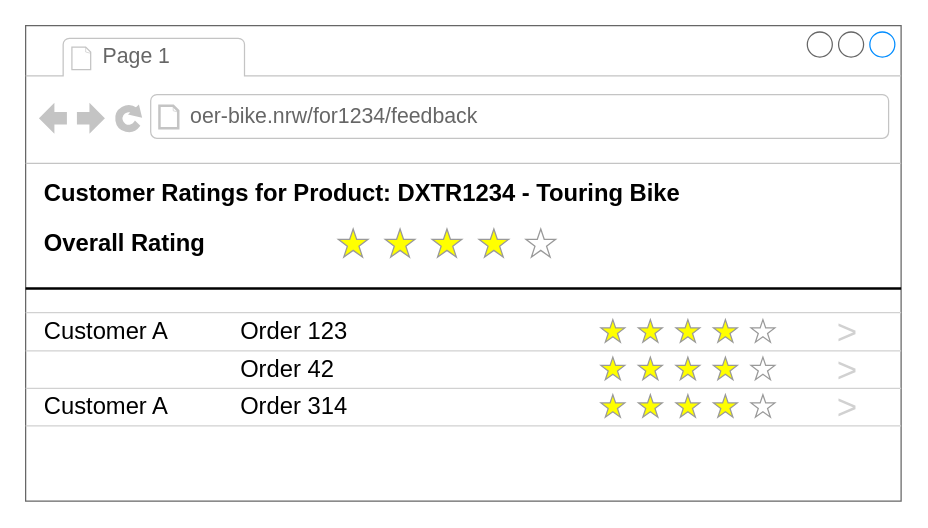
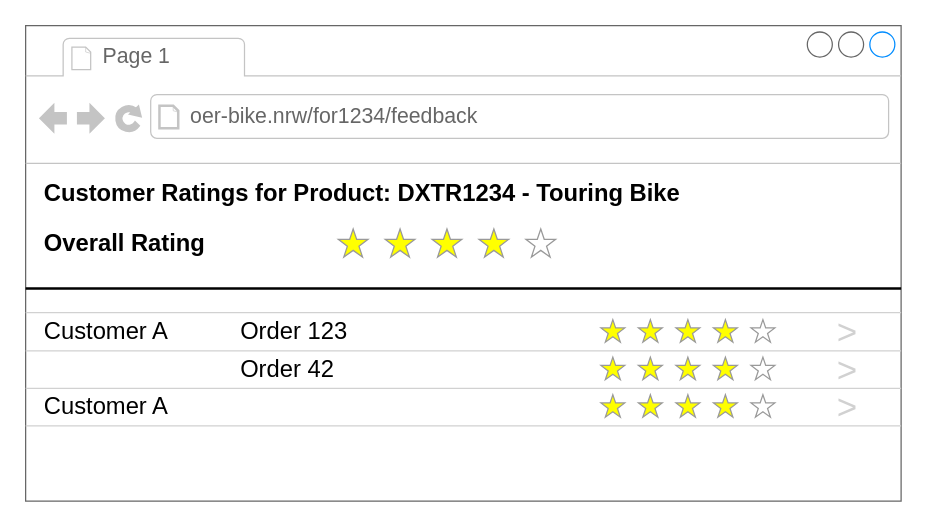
  <mxCell id="0" />
  <mxCell id="1" parent="0" />
  <mxCell id="2" value="" style="strokeWidth=1;shadow=0;dashed=0;align=center;html=1;shape=mxgraph.mockup.containers.browserWindow;rSize=0;strokeColor=#666666;strokeColor2=#008cff;strokeColor3=#c4c4c4;mainText=,;recursiveResize=0;" parent="1" vertex="1"><mxGeometry x="20" y="20" width="700" height="380" as="geometry" /></mxCell>
  <mxCell id="3" value="Page 1" style="strokeWidth=1;shadow=0;dashed=0;align=center;html=1;shape=mxgraph.mockup.containers.anchor;fontSize=17;fontColor=#666666;align=left;" parent="2" vertex="1"><mxGeometry x="60" y="12" width="110" height="26" as="geometry" /></mxCell>
  <mxCell id="4" value="oer-bike.nrw/for1234/feedback" style="strokeWidth=1;shadow=0;dashed=0;align=center;html=1;shape=mxgraph.mockup.containers.anchor;rSize=0;fontSize=17;fontColor=#666666;align=left;" parent="2" vertex="1"><mxGeometry x="130" y="60" width="250" height="26" as="geometry" /></mxCell>
  <mxCell id="5" value="" style="verticalLabelPosition=bottom;shadow=0;dashed=0;align=center;html=1;verticalAlign=top;strokeWidth=1;shape=mxgraph.mockup.misc.rating;strokeColor=#999999;fillColor=#ffff00;emptyFillColor=#ffffff;grade=4;ratingScale=5;ratingStyle=star;" parent="2" vertex="1"><mxGeometry x="250" y="162.5" width="160" height="25" as="geometry" /></mxCell>
  <mxCell id="6" value="&lt;b style=&quot;font-size: 19px;&quot;&gt;&lt;font style=&quot;font-size: 19px;&quot;&gt;Customer Ratings for Product: DXTR1234 - Touring Bike&lt;/font&gt;&lt;/b&gt;" style="text;html=1;strokeColor=none;fillColor=none;align=left;verticalAlign=middle;whiteSpace=wrap;rounded=0;fontSize=19;" parent="2" vertex="1"><mxGeometry x="13" y="120" width="537" height="30" as="geometry" /></mxCell>
  <mxCell id="7" value="Customer A" style="text;html=1;strokeColor=none;fillColor=none;align=left;verticalAlign=middle;whiteSpace=wrap;rounded=0;fontSize=19;" parent="2" vertex="1"><mxGeometry x="13" y="230" width="140" height="30" as="geometry" /></mxCell>
  <mxCell id="8" value="" style="verticalLabelPosition=bottom;shadow=0;dashed=0;align=center;html=1;verticalAlign=top;strokeWidth=1;shape=mxgraph.mockup.misc.rating;strokeColor=#999999;fillColor=#ffff00;emptyFillColor=#ffffff;grade=4;ratingScale=5;ratingStyle=star;" parent="2" vertex="1"><mxGeometry x="460" y="265" width="150" height="20" as="geometry" /></mxCell>
  <mxCell id="9" value="" style="verticalLabelPosition=bottom;shadow=0;dashed=0;align=center;html=1;verticalAlign=top;strokeWidth=1;shape=mxgraph.mockup.misc.rating;strokeColor=#999999;fillColor=#ffff00;emptyFillColor=#ffffff;grade=4;ratingScale=5;ratingStyle=star;" parent="2" vertex="1"><mxGeometry x="460" y="295" width="150" height="20" as="geometry" /></mxCell>
  <mxCell id="10" value="Customer A" style="text;html=1;strokeColor=none;fillColor=none;align=left;verticalAlign=middle;whiteSpace=wrap;rounded=0;fontSize=19;" parent="2" vertex="1"><mxGeometry x="13" y="290" width="140" height="30" as="geometry" /></mxCell>
  <mxCell id="11" value="&lt;b style=&quot;font-size: 19px;&quot;&gt;&lt;font style=&quot;font-size: 19px;&quot;&gt;Overall Rating&lt;/font&gt;&lt;/b&gt;" style="text;html=1;strokeColor=none;fillColor=none;align=left;verticalAlign=middle;whiteSpace=wrap;rounded=0;fontSize=19;" parent="2" vertex="1"><mxGeometry x="13" y="160" width="217" height="30" as="geometry" /></mxCell>
  <mxCell id="12" value="" style="verticalLabelPosition=bottom;shadow=0;dashed=0;align=center;html=1;verticalAlign=top;strokeWidth=1;shape=mxgraph.mockup.misc.rating;strokeColor=#999999;fillColor=#ffff00;emptyFillColor=#ffffff;grade=4;ratingScale=5;ratingStyle=star;" parent="2" vertex="1"><mxGeometry x="460" y="235" width="150" height="20" as="geometry" /></mxCell>
  <mxCell id="13" value="Order 123" style="text;html=1;strokeColor=none;fillColor=none;align=left;verticalAlign=middle;whiteSpace=wrap;rounded=0;fontSize=19;" parent="2" vertex="1"><mxGeometry x="170" y="230" width="140" height="30" as="geometry" /></mxCell>
  <mxCell id="14" value="Order 42" style="text;html=1;strokeColor=none;fillColor=none;align=left;verticalAlign=middle;whiteSpace=wrap;rounded=0;fontSize=19;" parent="2" vertex="1"><mxGeometry x="170" y="260" width="140" height="30" as="geometry" /></mxCell>
- <mxCell id="15" value="Order 314" style="text;html=1;strokeColor=none;fillColor=none;align=left;verticalAlign=middle;whiteSpace=wrap;rounded=0;fontSize=19;" parent="2" vertex="1"><mxGeometry x="170" y="290" width="140" height="30" as="geometry" /></mxCell>
  <mxCell id="16" value="" style="endArrow=none;html=1;rounded=0;fontSize=19;strokeWidth=2;" parent="2" edge="1"><mxGeometry width="50" height="50" relative="1" as="geometry"><mxPoint y="210" as="sourcePoint" /><mxPoint x="700" y="210" as="targetPoint" /></mxGeometry></mxCell>
  <mxCell id="17" value="" style="endArrow=none;html=1;rounded=0;fontSize=19;strokeWidth=1;strokeColor=#D1D1D1;" parent="2" edge="1"><mxGeometry width="50" height="50" relative="1" as="geometry"><mxPoint y="260" as="sourcePoint" /><mxPoint x="700.0" y="260" as="targetPoint" /></mxGeometry></mxCell>
  <mxCell id="18" value="" style="endArrow=none;html=1;rounded=0;fontSize=19;strokeWidth=1;strokeColor=#D1D1D1;" parent="2" edge="1"><mxGeometry width="50" height="50" relative="1" as="geometry"><mxPoint y="290" as="sourcePoint" /><mxPoint x="700.0" y="290" as="targetPoint" /></mxGeometry></mxCell>
  <mxCell id="19" value="" style="endArrow=none;html=1;rounded=0;fontSize=19;strokeWidth=1;strokeColor=#D1D1D1;" parent="2" edge="1"><mxGeometry width="50" height="50" relative="1" as="geometry"><mxPoint y="320" as="sourcePoint" /><mxPoint x="700.0" y="320" as="targetPoint" /></mxGeometry></mxCell>
  <mxCell id="20" value="" style="endArrow=none;html=1;rounded=0;fontSize=19;strokeWidth=1;strokeColor=#D1D1D1;" parent="2" edge="1"><mxGeometry width="50" height="50" relative="1" as="geometry"><mxPoint y="229.31" as="sourcePoint" /><mxPoint x="700.0" y="229.31" as="targetPoint" /></mxGeometry></mxCell>
  <mxCell id="21" value="&amp;gt;" style="text;html=1;strokeColor=none;fillColor=none;align=left;verticalAlign=middle;whiteSpace=wrap;rounded=0;fontSize=28;strokeWidth=8;fontColor=#D1D1D1;" parent="2" vertex="1"><mxGeometry x="647" y="230" width="20" height="30" as="geometry" /></mxCell>
  <mxCell id="22" value="&amp;gt;" style="text;html=1;strokeColor=none;fillColor=none;align=left;verticalAlign=middle;whiteSpace=wrap;rounded=0;fontSize=28;strokeWidth=8;fontColor=#D1D1D1;" parent="2" vertex="1"><mxGeometry x="647" y="260" width="20" height="30" as="geometry" /></mxCell>
  <mxCell id="23" value="&amp;gt;" style="text;html=1;strokeColor=none;fillColor=none;align=left;verticalAlign=middle;whiteSpace=wrap;rounded=0;fontSize=28;strokeWidth=8;fontColor=#D1D1D1;" parent="2" vertex="1"><mxGeometry x="647" y="290" width="20" height="30" as="geometry" /></mxCell>
